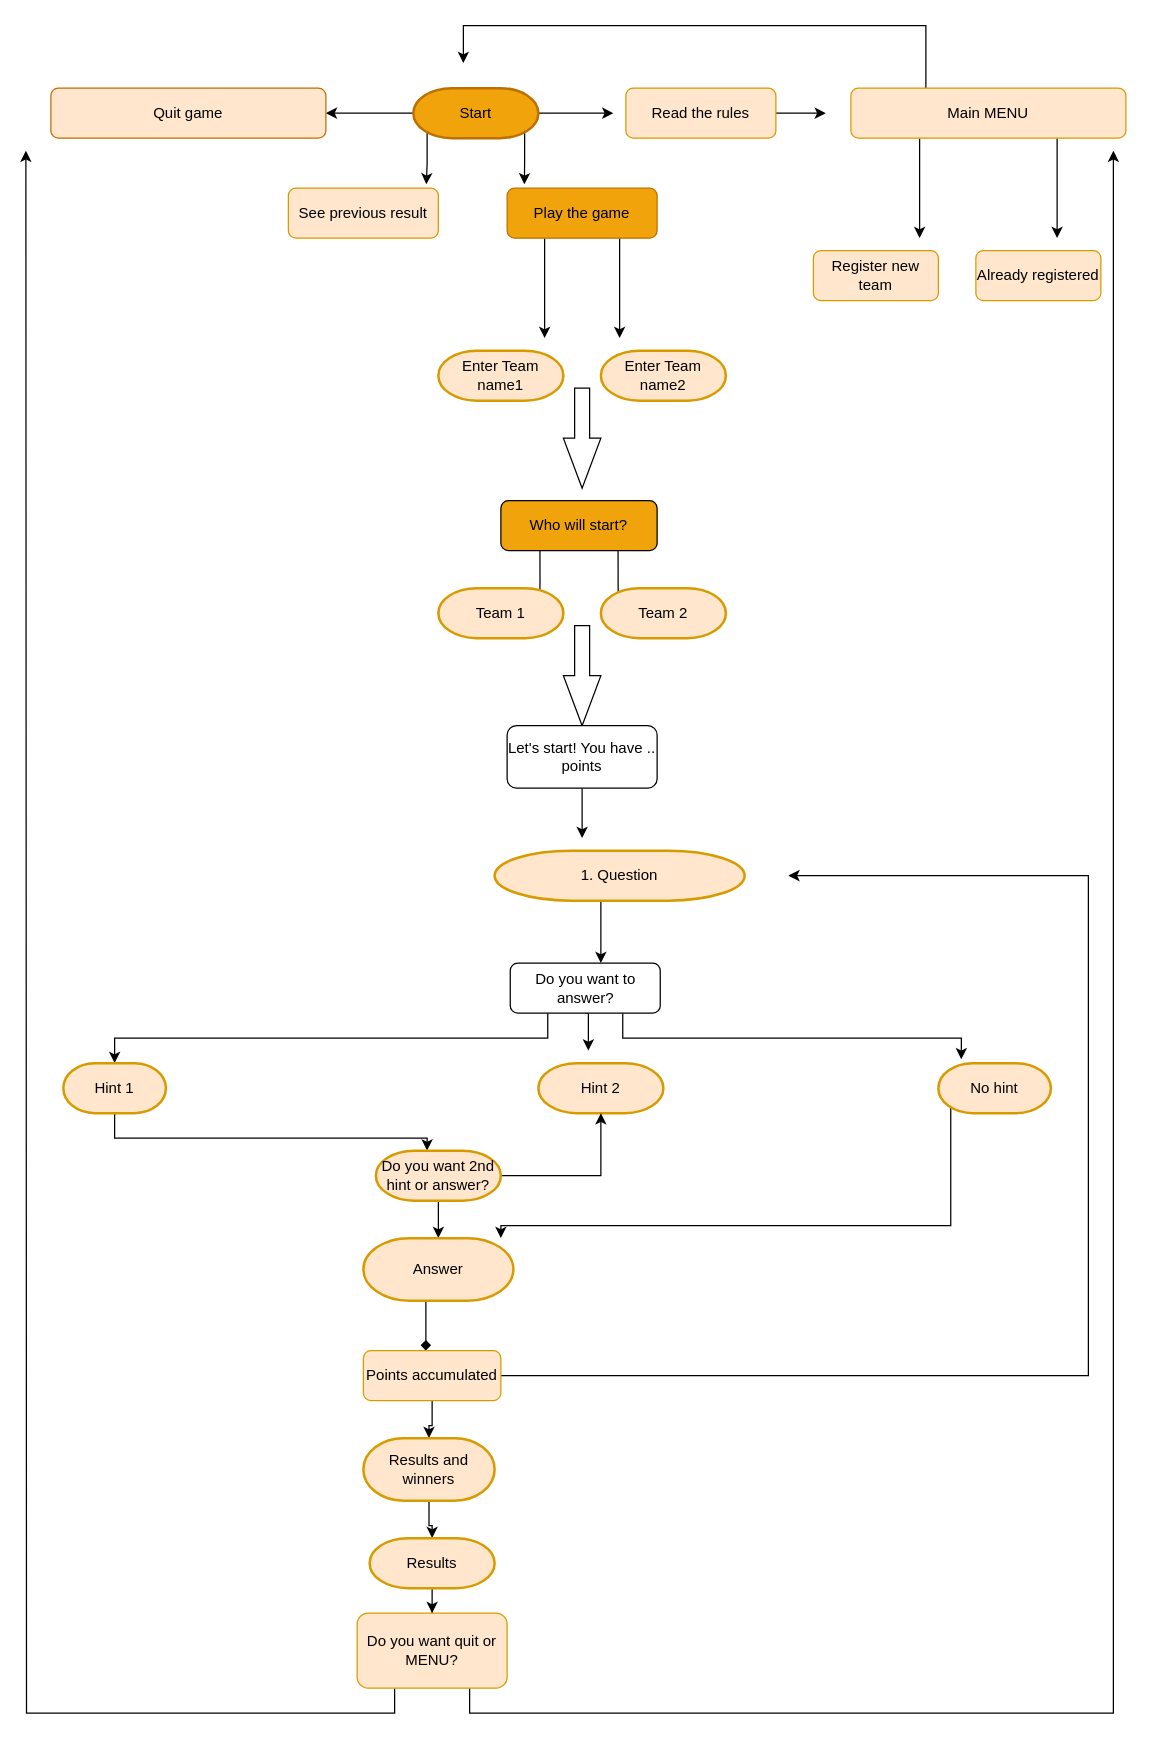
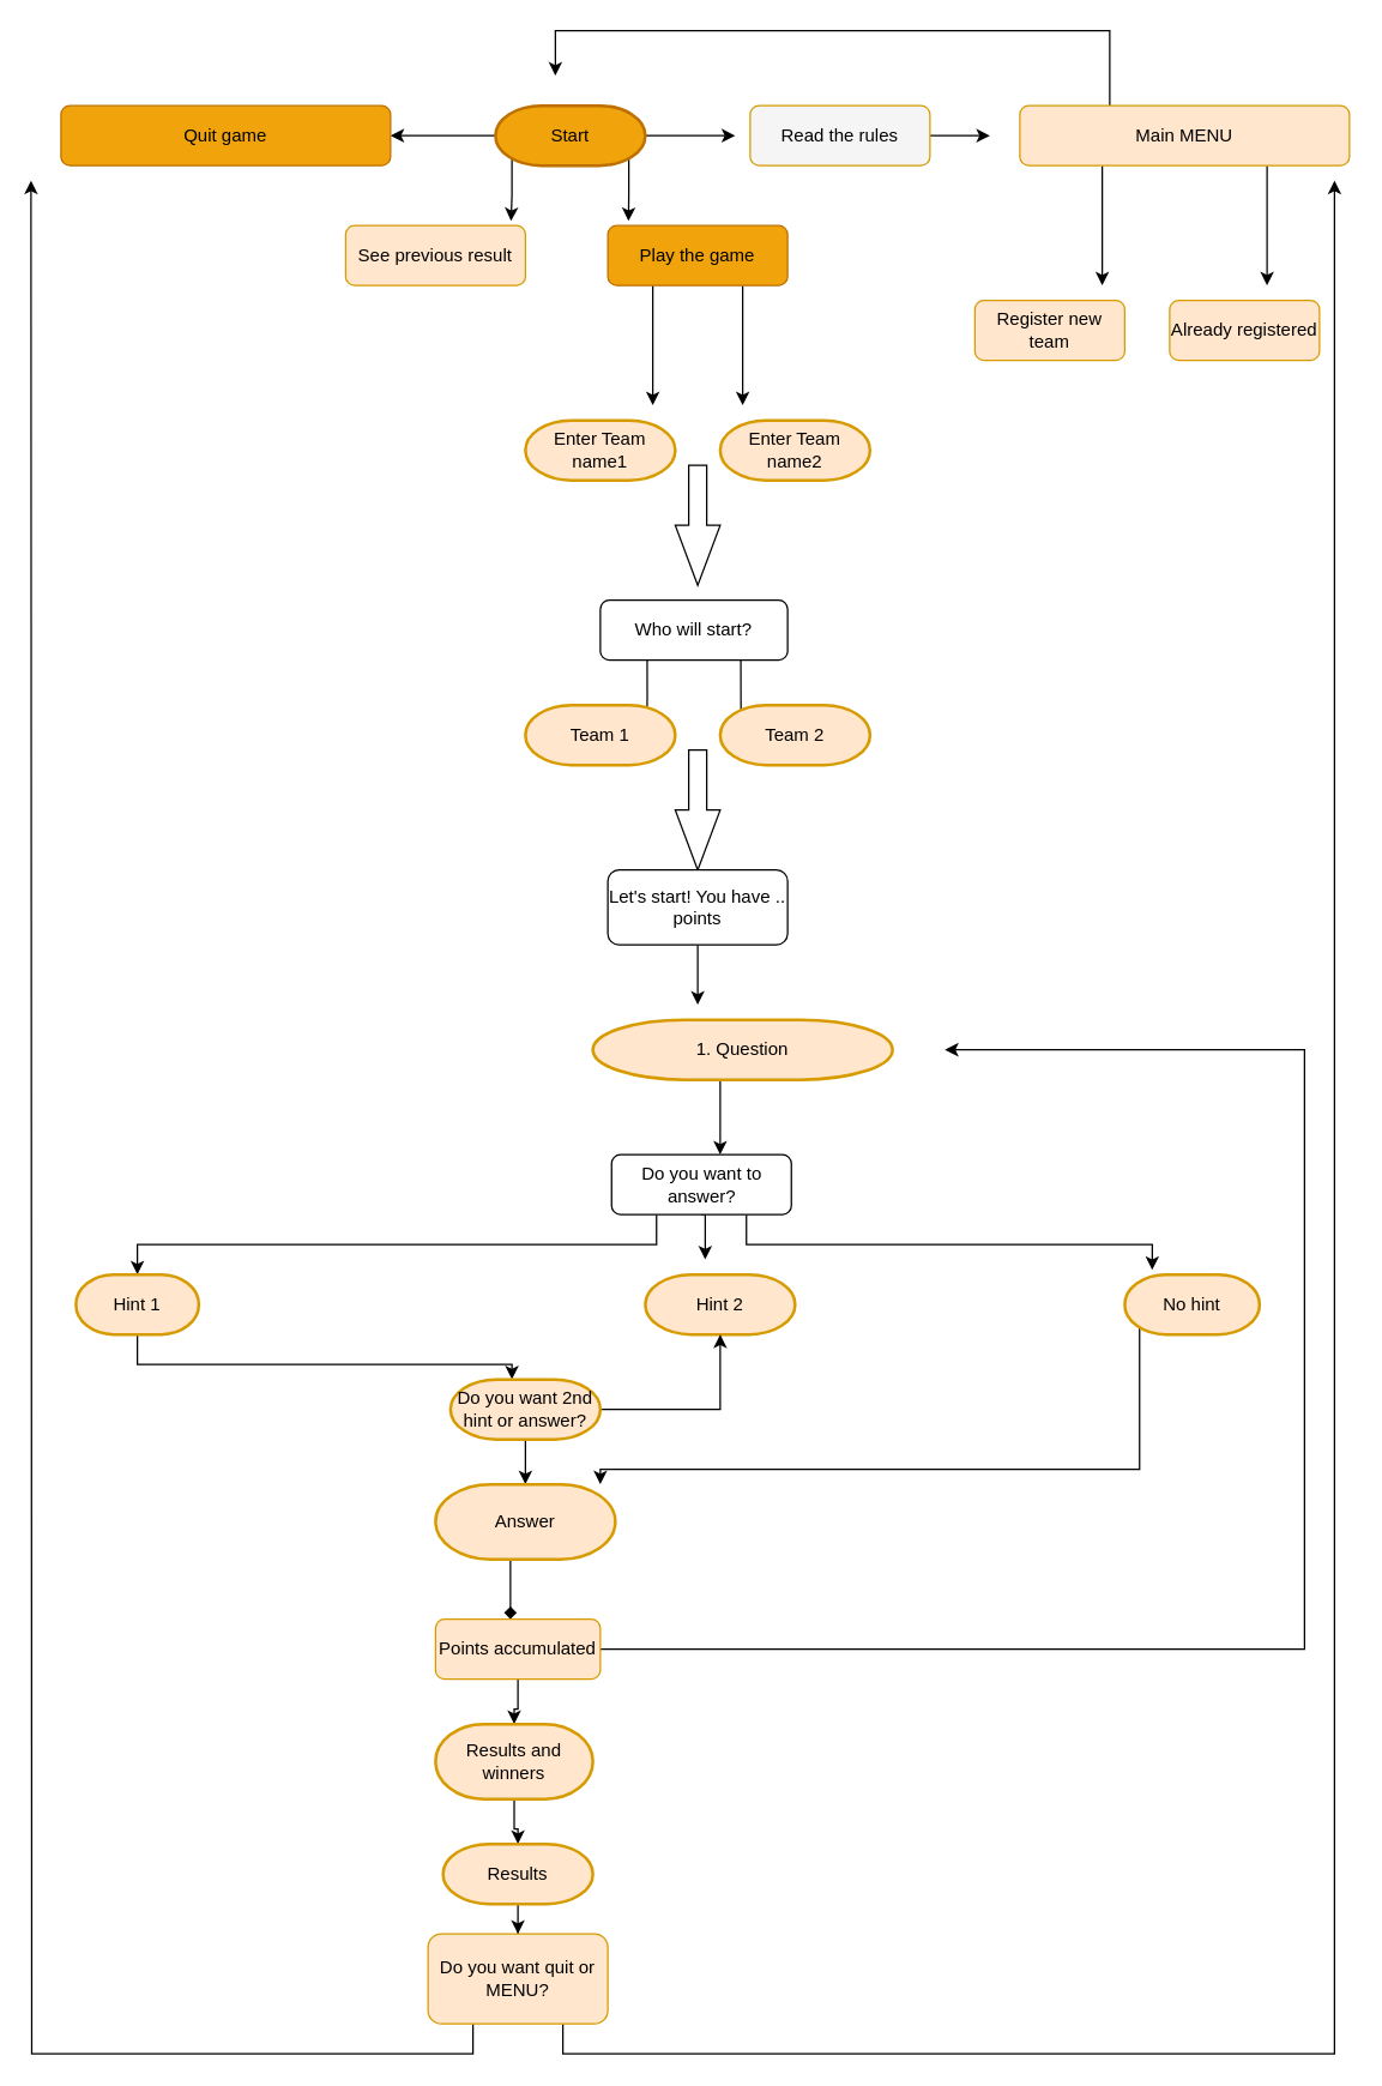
  <mxCell id="0" />
  <mxCell id="1" parent="0" />
  <mxCell id="2" style="edgeStyle=orthogonalEdgeStyle;rounded=0;orthogonalLoop=1;jettySize=auto;html=1;exitX=0;exitY=0.5;exitDx=0;exitDy=0;exitPerimeter=0;" edge="1" parent="1" source="6"><mxGeometry relative="1" as="geometry"><mxPoint x="260" y="90" as="targetPoint" /></mxGeometry></mxCell>
  <mxCell id="3" style="edgeStyle=orthogonalEdgeStyle;rounded=0;orthogonalLoop=1;jettySize=auto;html=1;exitX=1;exitY=0.5;exitDx=0;exitDy=0;exitPerimeter=0;" edge="1" parent="1" source="6"><mxGeometry relative="1" as="geometry"><mxPoint x="490" y="90" as="targetPoint" /></mxGeometry></mxCell>
  <mxCell id="4" style="edgeStyle=orthogonalEdgeStyle;rounded=0;orthogonalLoop=1;jettySize=auto;html=1;exitX=0.11;exitY=0.89;exitDx=0;exitDy=0;exitPerimeter=0;entryX=0.92;entryY=-0.075;entryDx=0;entryDy=0;entryPerimeter=0;" edge="1" parent="1" source="6" target="10"><mxGeometry relative="1" as="geometry" /></mxCell>
  <mxCell id="5" style="edgeStyle=orthogonalEdgeStyle;rounded=0;orthogonalLoop=1;jettySize=auto;html=1;exitX=0.89;exitY=0.89;exitDx=0;exitDy=0;exitPerimeter=0;entryX=0.115;entryY=-0.075;entryDx=0;entryDy=0;entryPerimeter=0;" edge="1" parent="1" source="6" target="13"><mxGeometry relative="1" as="geometry" /></mxCell>
  <mxCell id="6" value="Start" style="strokeWidth=2;html=1;shape=mxgraph.flowchart.terminator;whiteSpace=wrap;fillColor=#f0a30a;strokeColor=#BD7000;fontColor=#000000;" vertex="1" parent="1"><mxGeometry x="330" y="70" width="100" height="40" as="geometry" /></mxCell>
- <mxCell id="7" value="Quit game" style="rounded=1;whiteSpace=wrap;html=1;fillColor=#ffe6cc;fontColor=#000000;strokeColor=#BD7000;" vertex="1" parent="1"><mxGeometry x="40" y="70" width="220" height="40" as="geometry" /></mxCell>
+ <mxCell id="7" value="Quit game" style="rounded=1;whiteSpace=wrap;html=1;fillColor=#f0a30a;fontColor=#000000;strokeColor=#BD7000;" vertex="1" parent="1"><mxGeometry x="40" y="70" width="220" height="40" as="geometry" /></mxCell>
  <mxCell id="8" style="edgeStyle=orthogonalEdgeStyle;rounded=0;orthogonalLoop=1;jettySize=auto;html=1;exitX=1;exitY=0.5;exitDx=0;exitDy=0;" edge="1" parent="1" source="9"><mxGeometry relative="1" as="geometry"><mxPoint x="660" y="90" as="targetPoint" /></mxGeometry></mxCell>
- <mxCell id="9" value="Read the rules" style="rounded=1;whiteSpace=wrap;html=1;fillColor=#ffe6cc;strokeColor=#d79b00;" vertex="1" parent="1"><mxGeometry x="500" y="70" width="120" height="40" as="geometry" /></mxCell>
+ <mxCell id="9" value="Read the rules" style="rounded=1;whiteSpace=wrap;html=1;fillColor=#f5f5f5;strokeColor=#d79b00;" vertex="1" parent="1"><mxGeometry x="500" y="70" width="120" height="40" as="geometry" /></mxCell>
  <mxCell id="10" value="See previous result" style="rounded=1;whiteSpace=wrap;html=1;fillColor=#ffe6cc;strokeColor=#d79b00;" vertex="1" parent="1"><mxGeometry x="230" y="150" width="120" height="40" as="geometry" /></mxCell>
  <mxCell id="11" style="edgeStyle=orthogonalEdgeStyle;rounded=0;orthogonalLoop=1;jettySize=auto;html=1;exitX=0.25;exitY=1;exitDx=0;exitDy=0;" edge="1" parent="1" source="13"><mxGeometry relative="1" as="geometry"><mxPoint x="435" y="270" as="targetPoint" /></mxGeometry></mxCell>
  <mxCell id="12" style="edgeStyle=orthogonalEdgeStyle;rounded=0;orthogonalLoop=1;jettySize=auto;html=1;exitX=0.75;exitY=1;exitDx=0;exitDy=0;" edge="1" parent="1" source="13"><mxGeometry relative="1" as="geometry"><mxPoint x="495" y="270" as="targetPoint" /></mxGeometry></mxCell>
  <mxCell id="13" value="Play the game" style="rounded=1;whiteSpace=wrap;html=1;fillColor=#f0a30a;fontColor=#000000;strokeColor=#BD7000;" vertex="1" parent="1"><mxGeometry x="405" y="150" width="120" height="40" as="geometry" /></mxCell>
  <mxCell id="14" style="edgeStyle=orthogonalEdgeStyle;rounded=0;orthogonalLoop=1;jettySize=auto;html=1;" edge="1" parent="1" source="17"><mxGeometry relative="1" as="geometry"><mxPoint x="370" y="50" as="targetPoint" /><Array as="points"><mxPoint x="740" y="20" /><mxPoint x="370" y="20" /></Array></mxGeometry></mxCell>
  <mxCell id="15" style="edgeStyle=orthogonalEdgeStyle;rounded=0;orthogonalLoop=1;jettySize=auto;html=1;exitX=0.75;exitY=1;exitDx=0;exitDy=0;" edge="1" parent="1" source="17"><mxGeometry relative="1" as="geometry"><mxPoint x="845" y="190" as="targetPoint" /></mxGeometry></mxCell>
  <mxCell id="16" style="edgeStyle=orthogonalEdgeStyle;rounded=0;orthogonalLoop=1;jettySize=auto;html=1;exitX=0.25;exitY=1;exitDx=0;exitDy=0;" edge="1" parent="1" source="17"><mxGeometry relative="1" as="geometry"><mxPoint x="735" y="190" as="targetPoint" /></mxGeometry></mxCell>
  <mxCell id="17" value="Main MENU" style="rounded=1;whiteSpace=wrap;html=1;fillColor=#ffe6cc;strokeColor=#d79b00;" vertex="1" parent="1"><mxGeometry x="680" y="70" width="220" height="40" as="geometry" /></mxCell>
  <mxCell id="18" value="Enter Team name1" style="strokeWidth=2;html=1;shape=mxgraph.flowchart.terminator;whiteSpace=wrap;fillColor=#ffe6cc;strokeColor=#d79b00;" vertex="1" parent="1"><mxGeometry x="350" y="280" width="100" height="40" as="geometry" /></mxCell>
  <mxCell id="19" value="Enter Team name2" style="strokeWidth=2;html=1;shape=mxgraph.flowchart.terminator;whiteSpace=wrap;fillColor=#ffe6cc;strokeColor=#d79b00;" vertex="1" parent="1"><mxGeometry x="480" y="280" width="100" height="40" as="geometry" /></mxCell>
  <mxCell id="20" value="" style="html=1;shadow=0;dashed=0;align=center;verticalAlign=middle;shape=mxgraph.arrows2.arrow;dy=0.6;dx=40;direction=south;notch=0;" vertex="1" parent="1"><mxGeometry x="450" y="310" width="30" height="80" as="geometry" /></mxCell>
  <mxCell id="21" style="edgeStyle=orthogonalEdgeStyle;rounded=0;orthogonalLoop=1;jettySize=auto;html=1;exitX=0.25;exitY=1;exitDx=0;exitDy=0;" edge="1" parent="1" source="23"><mxGeometry relative="1" as="geometry"><mxPoint x="431" y="490" as="targetPoint" /></mxGeometry></mxCell>
  <mxCell id="22" style="edgeStyle=orthogonalEdgeStyle;rounded=0;orthogonalLoop=1;jettySize=auto;html=1;exitX=0.75;exitY=1;exitDx=0;exitDy=0;" edge="1" parent="1" source="23"><mxGeometry relative="1" as="geometry"><mxPoint x="494" y="490" as="targetPoint" /></mxGeometry></mxCell>
- <mxCell id="23" value="Who will start?" style="rounded=1;whiteSpace=wrap;html=1;fillColor=#f0a30a;" vertex="1" parent="1"><mxGeometry x="400" y="400" width="125" height="40" as="geometry" /></mxCell>
+ <mxCell id="23" value="Who will start?" style="rounded=1;whiteSpace=wrap;html=1;" vertex="1" parent="1"><mxGeometry x="400" y="400" width="125" height="40" as="geometry" /></mxCell>
  <mxCell id="24" value="Team 1" style="strokeWidth=2;html=1;shape=mxgraph.flowchart.terminator;whiteSpace=wrap;fillColor=#ffe6cc;strokeColor=#d79b00;" vertex="1" parent="1"><mxGeometry x="350" y="470" width="100" height="40" as="geometry" /></mxCell>
  <mxCell id="25" value="Team 2" style="strokeWidth=2;html=1;shape=mxgraph.flowchart.terminator;whiteSpace=wrap;fillColor=#ffe6cc;strokeColor=#d79b00;" vertex="1" parent="1"><mxGeometry x="480" y="470" width="100" height="40" as="geometry" /></mxCell>
  <mxCell id="26" value="" style="html=1;shadow=0;dashed=0;align=center;verticalAlign=middle;shape=mxgraph.arrows2.arrow;dy=0.6;dx=40;direction=south;notch=0;" vertex="1" parent="1"><mxGeometry x="450" y="500" width="30" height="80" as="geometry" /></mxCell>
  <mxCell id="27" style="edgeStyle=orthogonalEdgeStyle;rounded=0;orthogonalLoop=1;jettySize=auto;html=1;" edge="1" parent="1" source="28"><mxGeometry relative="1" as="geometry"><mxPoint x="465" y="670" as="targetPoint" /></mxGeometry></mxCell>
  <mxCell id="28" value="Let's start! You have .. points" style="rounded=1;whiteSpace=wrap;html=1;" vertex="1" parent="1"><mxGeometry x="405" y="580" width="120" height="50" as="geometry" /></mxCell>
  <mxCell id="29" style="edgeStyle=orthogonalEdgeStyle;rounded=0;orthogonalLoop=1;jettySize=auto;html=1;" edge="1" parent="1" source="30" target="34"><mxGeometry relative="1" as="geometry"><mxPoint x="467.5" y="780" as="targetPoint" /><Array as="points"><mxPoint x="480" y="750" /><mxPoint x="480" y="750" /></Array></mxGeometry></mxCell>
  <mxCell id="30" value="1. Question" style="strokeWidth=2;html=1;shape=mxgraph.flowchart.terminator;whiteSpace=wrap;fillColor=#ffe6cc;strokeColor=#d79b00;" vertex="1" parent="1"><mxGeometry x="395" y="680" width="200" height="40" as="geometry" /></mxCell>
  <mxCell id="31" style="edgeStyle=orthogonalEdgeStyle;rounded=0;orthogonalLoop=1;jettySize=auto;html=1;exitX=0.25;exitY=1;exitDx=0;exitDy=0;" edge="1" parent="1" source="34" target="36"><mxGeometry relative="1" as="geometry"><mxPoint x="438" y="860" as="targetPoint" /></mxGeometry></mxCell>
  <mxCell id="32" style="edgeStyle=orthogonalEdgeStyle;rounded=0;orthogonalLoop=1;jettySize=auto;html=1;exitX=0.5;exitY=1;exitDx=0;exitDy=0;" edge="1" parent="1" source="34"><mxGeometry relative="1" as="geometry"><mxPoint x="470" y="840" as="targetPoint" /></mxGeometry></mxCell>
  <mxCell id="33" style="edgeStyle=orthogonalEdgeStyle;rounded=0;orthogonalLoop=1;jettySize=auto;html=1;exitX=0.75;exitY=1;exitDx=0;exitDy=0;entryX=0.204;entryY=-0.075;entryDx=0;entryDy=0;entryPerimeter=0;" edge="1" parent="1" source="34" target="39"><mxGeometry relative="1" as="geometry" /></mxCell>
  <mxCell id="34" value="Do you want to answer?" style="rounded=1;whiteSpace=wrap;html=1;" vertex="1" parent="1"><mxGeometry x="407.5" y="770" width="120" height="40" as="geometry" /></mxCell>
  <mxCell id="35" style="edgeStyle=orthogonalEdgeStyle;rounded=0;orthogonalLoop=1;jettySize=auto;html=1;exitX=0.5;exitY=1;exitDx=0;exitDy=0;exitPerimeter=0;" edge="1" parent="1" source="36" target="42"><mxGeometry relative="1" as="geometry"><mxPoint x="341" y="930" as="targetPoint" /><Array as="points"><mxPoint x="91" y="910" /><mxPoint x="341" y="910" /></Array></mxGeometry></mxCell>
  <mxCell id="36" value="Hint 1" style="strokeWidth=2;html=1;shape=mxgraph.flowchart.terminator;whiteSpace=wrap;fillColor=#ffe6cc;strokeColor=#d79b00;" vertex="1" parent="1"><mxGeometry x="50" y="850" width="82" height="40" as="geometry" /></mxCell>
  <mxCell id="37" value="Hint 2" style="strokeWidth=2;html=1;shape=mxgraph.flowchart.terminator;whiteSpace=wrap;fillColor=#ffe6cc;strokeColor=#d79b00;" vertex="1" parent="1"><mxGeometry x="430" y="850" width="100" height="40" as="geometry" /></mxCell>
  <mxCell id="38" style="edgeStyle=orthogonalEdgeStyle;rounded=0;orthogonalLoop=1;jettySize=auto;html=1;exitX=0.11;exitY=0.89;exitDx=0;exitDy=0;exitPerimeter=0;" edge="1" parent="1" source="39"><mxGeometry relative="1" as="geometry"><mxPoint x="400" y="990" as="targetPoint" /><Array as="points"><mxPoint x="760" y="980" /><mxPoint x="400" y="980" /></Array></mxGeometry></mxCell>
  <mxCell id="39" value="No hint" style="strokeWidth=2;html=1;shape=mxgraph.flowchart.terminator;whiteSpace=wrap;fillColor=#ffe6cc;strokeColor=#d79b00;" vertex="1" parent="1"><mxGeometry x="750" y="850" width="90" height="40" as="geometry" /></mxCell>
  <mxCell id="40" style="edgeStyle=orthogonalEdgeStyle;rounded=0;orthogonalLoop=1;jettySize=auto;html=1;exitX=1;exitY=0.5;exitDx=0;exitDy=0;exitPerimeter=0;" edge="1" parent="1" source="42" target="37"><mxGeometry relative="1" as="geometry" /></mxCell>
  <mxCell id="41" style="edgeStyle=orthogonalEdgeStyle;rounded=0;orthogonalLoop=1;jettySize=auto;html=1;exitX=0.5;exitY=1;exitDx=0;exitDy=0;exitPerimeter=0;entryX=0.5;entryY=0;entryDx=0;entryDy=0;entryPerimeter=0;" edge="1" parent="1" source="42" target="44"><mxGeometry relative="1" as="geometry" /></mxCell>
  <mxCell id="42" value="Do you want 2nd hint or answer?" style="strokeWidth=2;html=1;shape=mxgraph.flowchart.terminator;whiteSpace=wrap;fillColor=#ffe6cc;strokeColor=#d79b00;" vertex="1" parent="1"><mxGeometry x="300" y="920" width="100" height="40" as="geometry" /></mxCell>
  <mxCell id="43" style="edgeStyle=orthogonalEdgeStyle;rounded=0;orthogonalLoop=1;jettySize=auto;html=1;endArrow=diamond;" edge="1" parent="1" source="44" target="47"><mxGeometry relative="1" as="geometry"><mxPoint x="340" y="1070" as="targetPoint" /><Array as="points"><mxPoint x="340" y="1070" /><mxPoint x="340" y="1070" /></Array></mxGeometry></mxCell>
  <mxCell id="44" value="Answer" style="strokeWidth=2;html=1;shape=mxgraph.flowchart.terminator;whiteSpace=wrap;fillColor=#ffe6cc;strokeColor=#d79b00;" vertex="1" parent="1"><mxGeometry x="290" y="990" width="120" height="50" as="geometry" /></mxCell>
  <mxCell id="45" style="edgeStyle=orthogonalEdgeStyle;rounded=0;orthogonalLoop=1;jettySize=auto;html=1;exitX=0.5;exitY=1;exitDx=0;exitDy=0;" edge="1" parent="1" source="47" target="49"><mxGeometry relative="1" as="geometry"><mxPoint x="345" y="1160" as="targetPoint" /></mxGeometry></mxCell>
  <mxCell id="46" style="edgeStyle=orthogonalEdgeStyle;rounded=0;orthogonalLoop=1;jettySize=auto;html=1;exitX=1;exitY=0.5;exitDx=0;exitDy=0;" edge="1" parent="1" source="47"><mxGeometry relative="1" as="geometry"><mxPoint x="630" y="700" as="targetPoint" /><Array as="points"><mxPoint x="870" y="1100" /><mxPoint x="870" y="700" /></Array></mxGeometry></mxCell>
  <mxCell id="47" value="Points accumulated" style="rounded=1;whiteSpace=wrap;html=1;fillColor=#ffe6cc;strokeColor=#d79b00;" vertex="1" parent="1"><mxGeometry x="290" y="1080" width="110" height="40" as="geometry" /></mxCell>
  <mxCell id="48" style="edgeStyle=orthogonalEdgeStyle;rounded=0;orthogonalLoop=1;jettySize=auto;html=1;exitX=0.5;exitY=1;exitDx=0;exitDy=0;exitPerimeter=0;" edge="1" parent="1" source="49" target="51"><mxGeometry relative="1" as="geometry"><mxPoint x="345" y="1240" as="targetPoint" /></mxGeometry></mxCell>
  <mxCell id="49" value="Results and winners" style="strokeWidth=2;html=1;shape=mxgraph.flowchart.terminator;whiteSpace=wrap;fillColor=#ffe6cc;strokeColor=#d79b00;" vertex="1" parent="1"><mxGeometry x="290" y="1150" width="105" height="50" as="geometry" /></mxCell>
  <mxCell id="50" style="edgeStyle=orthogonalEdgeStyle;rounded=0;orthogonalLoop=1;jettySize=auto;html=1;exitX=0.5;exitY=1;exitDx=0;exitDy=0;exitPerimeter=0;" edge="1" parent="1" source="51" target="54"><mxGeometry relative="1" as="geometry"><mxPoint x="345" y="1320" as="targetPoint" /></mxGeometry></mxCell>
  <mxCell id="51" value="Results" style="strokeWidth=2;html=1;shape=mxgraph.flowchart.terminator;whiteSpace=wrap;fillColor=#ffe6cc;strokeColor=#d79b00;" vertex="1" parent="1"><mxGeometry x="295" y="1230" width="100" height="40" as="geometry" /></mxCell>
  <mxCell id="52" style="edgeStyle=orthogonalEdgeStyle;rounded=0;orthogonalLoop=1;jettySize=auto;html=1;exitX=0.25;exitY=1;exitDx=0;exitDy=0;" edge="1" parent="1" source="54"><mxGeometry relative="1" as="geometry"><mxPoint x="20" y="120" as="targetPoint" /></mxGeometry></mxCell>
  <mxCell id="53" style="edgeStyle=orthogonalEdgeStyle;rounded=0;orthogonalLoop=1;jettySize=auto;html=1;exitX=0.75;exitY=1;exitDx=0;exitDy=0;" edge="1" parent="1" source="54"><mxGeometry relative="1" as="geometry"><mxPoint x="890" y="120" as="targetPoint" /><Array as="points"><mxPoint x="375" y="1370" /><mxPoint x="890" y="1370" /><mxPoint x="890" y="1290" /></Array></mxGeometry></mxCell>
  <mxCell id="54" value="Do you want quit or MENU?" style="rounded=1;whiteSpace=wrap;html=1;fillColor=#ffe6cc;strokeColor=#d79b00;" vertex="1" parent="1"><mxGeometry x="285" y="1290" width="120" height="60" as="geometry" /></mxCell>
  <mxCell id="55" value="Already registered" style="rounded=1;whiteSpace=wrap;html=1;fillColor=#ffe6cc;strokeColor=#d79b00;" vertex="1" parent="1"><mxGeometry x="780" y="200" width="100" height="40" as="geometry" /></mxCell>
  <mxCell id="56" value="Register new team" style="rounded=1;whiteSpace=wrap;html=1;fillColor=#ffe6cc;strokeColor=#d79b00;" vertex="1" parent="1"><mxGeometry x="650" y="200" width="100" height="40" as="geometry" /></mxCell>
